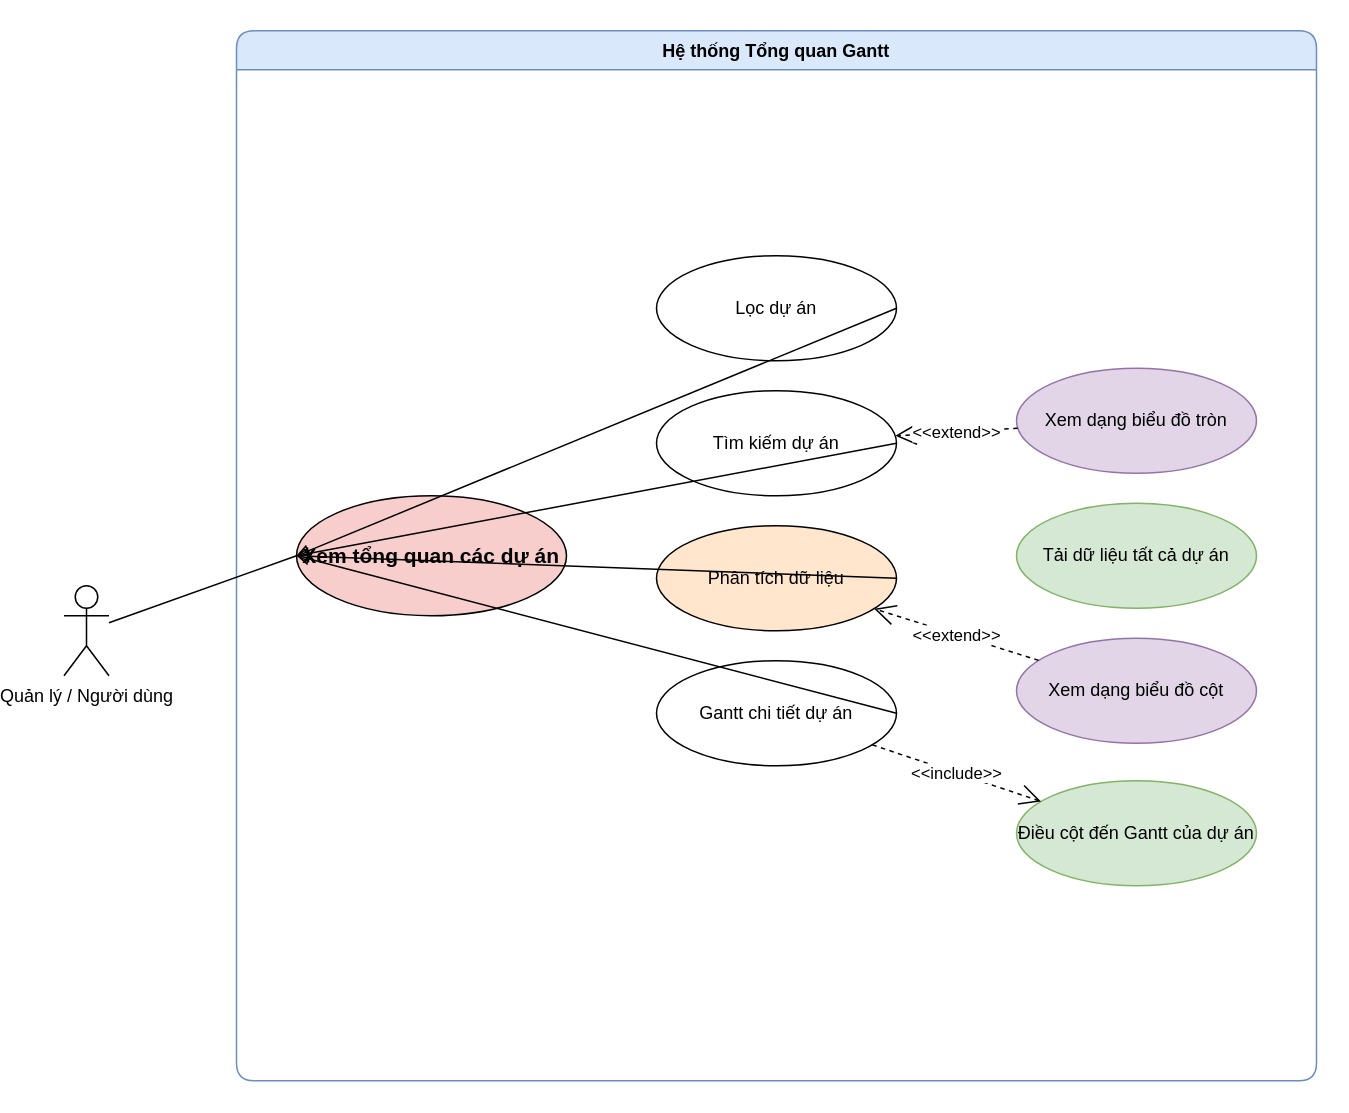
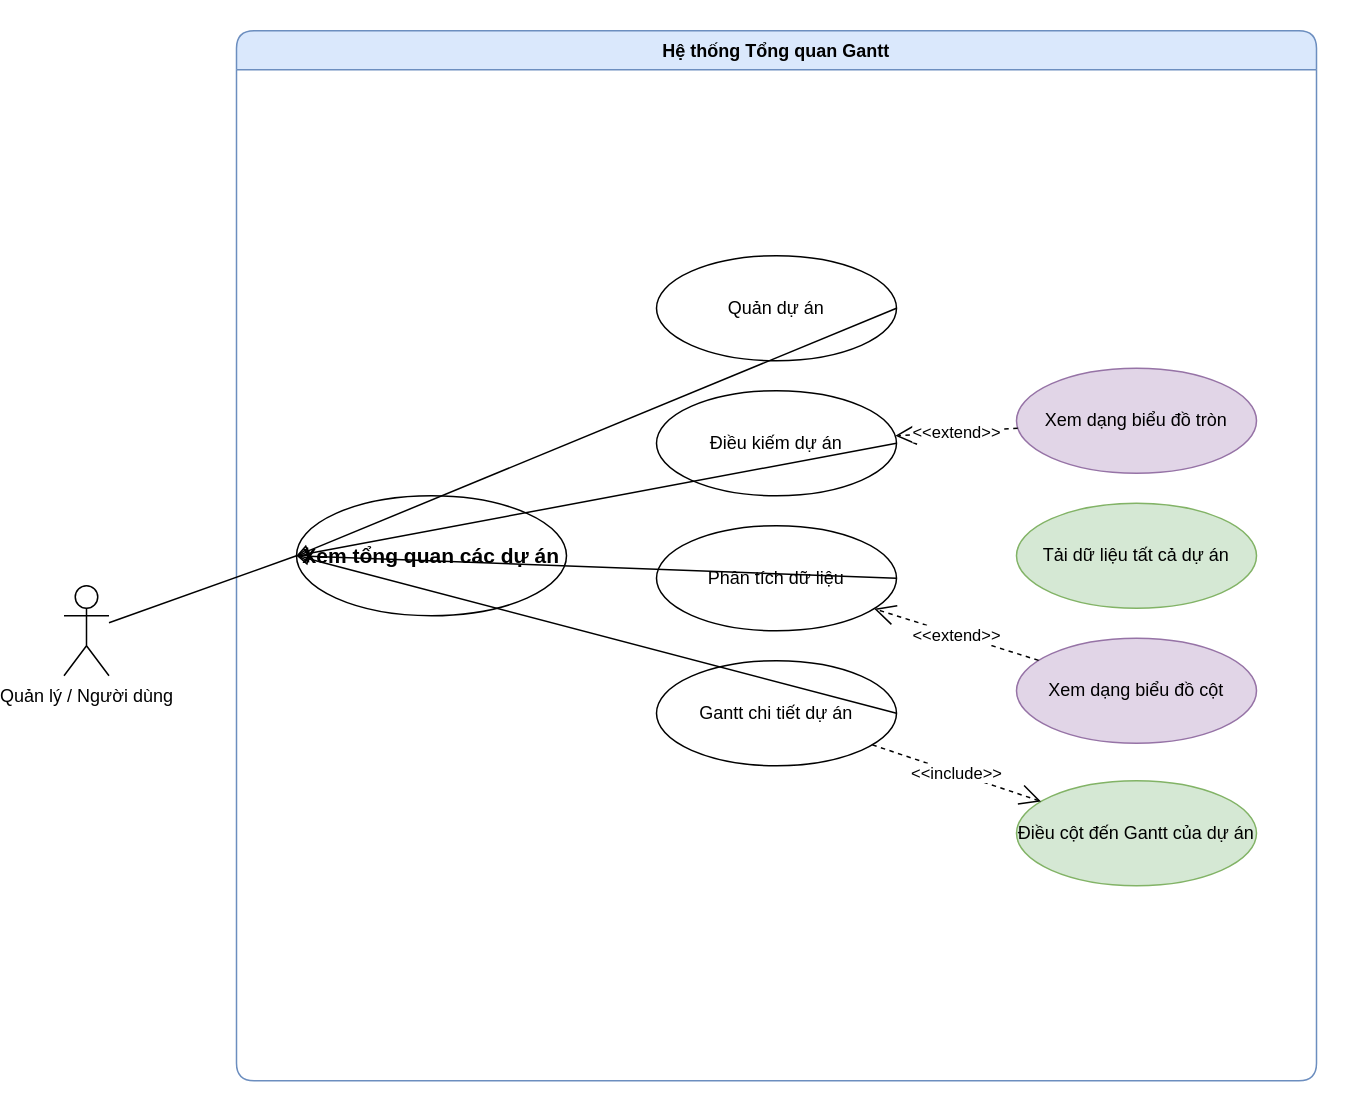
  <mxCell id="0" />
  <mxCell id="1" parent="0" />
  <mxCell id="2" value="Quản lý / Người dùng" style="shape=umlActor;verticalLabelPosition=bottom;verticalAlign=top;html=1;outlineConnect=0;" vertex="1" parent="1"><mxGeometry x="20" y="390" width="30" height="60" as="geometry" /></mxCell>
  <mxCell id="3" value="Hệ thống Tổng quan Gantt" style="swimlane;fontStyle=1;align=center;verticalAlign=top;childLayout=stackLayout;horizontal=1;startSize=26;horizontalStack=0;resizeParent=1;resizeParentMax=0;resizeLast=0;collapsible=0;marginBottom=0;rounded=1;strokeColor=#6c8ebf;fillColor=#dae8fc;" vertex="1" parent="1"><mxGeometry x="135" y="20" width="720" height="700" as="geometry"><mxRectangle x="240" y="40" width="140" height="26" as="alternateBounds" /></mxGeometry></mxCell>
- <mxCell id="4" value="Xem tổng quan các dự án" style="ellipse;whiteSpace=wrap;html=1;fillColor=#f8cecc;strokeColor=#000000;fontStyle=1;fontSize=14;" vertex="1" parent="3"><mxGeometry x="40" y="310" width="180" height="80" as="geometry" /></mxCell>
- <mxCell id="5" value="Lọc dự án" style="ellipse;whiteSpace=wrap;html=1;fillColor=#ffffff;strokeColor=#000000;" vertex="1" parent="3"><mxGeometry x="280" y="150" width="160" height="70" as="geometry" /></mxCell>
- <mxCell id="6" value="Tìm kiếm dự án" style="ellipse;whiteSpace=wrap;html=1;fillColor=#ffffff;strokeColor=#000000;" vertex="1" parent="3"><mxGeometry x="280" y="240" width="160" height="70" as="geometry" /></mxCell>
- <mxCell id="7" value="Phân tích dữ liệu" style="ellipse;whiteSpace=wrap;html=1;fillColor=#ffe6cc;strokeColor=#000000;" vertex="1" parent="3"><mxGeometry x="280" y="330" width="160" height="70" as="geometry" /></mxCell>
+ <mxCell id="4" value="Xem tổng quan các dự án" style="ellipse;whiteSpace=wrap;html=1;fillColor=#ffffff;strokeColor=#000000;fontStyle=1;fontSize=14;" vertex="1" parent="3"><mxGeometry x="40" y="310" width="180" height="80" as="geometry" /></mxCell>
+ <mxCell id="5" value="Quản dự án" style="ellipse;whiteSpace=wrap;html=1;fillColor=#ffffff;strokeColor=#000000;" vertex="1" parent="3"><mxGeometry x="280" y="150" width="160" height="70" as="geometry" /></mxCell>
+ <mxCell id="6" value="Điều kiếm dự án" style="ellipse;whiteSpace=wrap;html=1;fillColor=#ffffff;strokeColor=#000000;" vertex="1" parent="3"><mxGeometry x="280" y="240" width="160" height="70" as="geometry" /></mxCell>
+ <mxCell id="7" value="Phân tích dữ liệu" style="ellipse;whiteSpace=wrap;html=1;fillColor=#ffffff;strokeColor=#000000;" vertex="1" parent="3"><mxGeometry x="280" y="330" width="160" height="70" as="geometry" /></mxCell>
  <mxCell id="8" value="Gantt chi tiết dự án" style="ellipse;whiteSpace=wrap;html=1;fillColor=#ffffff;strokeColor=#000000;" vertex="1" parent="3"><mxGeometry x="280" y="420" width="160" height="70" as="geometry" /></mxCell>
  <mxCell id="9" value="Tải dữ liệu tất cả dự án" style="ellipse;whiteSpace=wrap;html=1;fillColor=#d5e8d4;strokeColor=#82b366;" vertex="1" parent="3"><mxGeometry x="520" y="315" width="160" height="70" as="geometry" /></mxCell>
  <mxCell id="10" value="Xem dạng biểu đồ tròn" style="ellipse;whiteSpace=wrap;html=1;fillColor=#e1d5e7;strokeColor=#9673a6;" vertex="1" parent="3"><mxGeometry x="520" y="225" width="160" height="70" as="geometry" /></mxCell>
  <mxCell id="11" value="Xem dạng biểu đồ cột" style="ellipse;whiteSpace=wrap;html=1;fillColor=#e1d5e7;strokeColor=#9673a6;" vertex="1" parent="3"><mxGeometry x="520" y="405" width="160" height="70" as="geometry" /></mxCell>
  <mxCell id="12" value="Điều cột đến Gantt của dự án" style="ellipse;whiteSpace=wrap;html=1;fillColor=#d5e8d4;strokeColor=#82b366;" vertex="1" parent="3"><mxGeometry x="520" y="500" width="160" height="70" as="geometry" /></mxCell>
  <mxCell id="13" value="" style="endArrow=none;html=1;rounded=0;entryX=0;entryY=0.5;entryDx=0;entryDy=0;" edge="1" parent="1" source="2" target="4"><mxGeometry width="50" height="50" relative="1" as="geometry"><mxPoint x="55" y="360" as="sourcePoint" /><mxPoint x="185" y="330" as="targetPoint" /></mxGeometry></mxCell>
  <mxCell id="14" value="" style="endArrow=block;endFill=0;html=1;rounded=0;entryX=0;entryY=0.5;entryDx=0;entryDy=0;exitX=1;exitY=0.5;exitDx=0;exitDy=0;" edge="1" parent="1" source="5" target="4"><mxGeometry width="50" height="50" relative="1" as="geometry"><mxPoint x="345" y="175" as="sourcePoint" /><mxPoint x="125" y="330" as="targetPoint" /></mxGeometry></mxCell>
  <mxCell id="15" value="" style="endArrow=block;endFill=0;html=1;rounded=0;entryX=0;entryY=0.5;entryDx=0;entryDy=0;exitX=1;exitY=0.5;exitDx=0;exitDy=0;" edge="1" parent="1" source="6" target="4"><mxGeometry width="50" height="50" relative="1" as="geometry"><mxPoint x="345" y="265" as="sourcePoint" /><mxPoint x="125" y="340" as="targetPoint" /></mxGeometry></mxCell>
  <mxCell id="16" value="" style="endArrow=block;endFill=0;html=1;rounded=0;entryX=0;entryY=0.5;entryDx=0;entryDy=0;exitX=1;exitY=0.5;exitDx=0;exitDy=0;" edge="1" parent="1" source="7" target="4"><mxGeometry width="50" height="50" relative="1" as="geometry"><mxPoint x="345" y="355" as="sourcePoint" /><mxPoint x="125" y="350" as="targetPoint" /></mxGeometry></mxCell>
  <mxCell id="17" value="" style="endArrow=block;endFill=0;html=1;rounded=0;entryX=0;entryY=0.5;entryDx=0;entryDy=0;exitX=1;exitY=0.5;exitDx=0;exitDy=0;" edge="1" parent="1" source="8" target="4"><mxGeometry width="50" height="50" relative="1" as="geometry"><mxPoint x="345" y="445" as="sourcePoint" /><mxPoint x="125" y="360" as="targetPoint" /></mxGeometry></mxCell>
  <mxCell id="18" value="&lt;div&gt;&amp;lt;&amp;lt;extend&amp;gt;&amp;gt;&lt;/div&gt;" style="endArrow=open;endSize=12;dashed=1;html=1;rounded=0;" edge="1" parent="1" source="10" target="6"><mxGeometry width="100" height="100" relative="1" as="geometry"><mxPoint x="405" y="240" as="sourcePoint" /><mxPoint x="345" y="345" as="targetPoint" /></mxGeometry></mxCell>
  <mxCell id="19" value="&lt;div&gt;&amp;lt;&amp;lt;extend&amp;gt;&amp;gt;&lt;/div&gt;" style="endArrow=open;endSize=12;dashed=1;html=1;rounded=0;" edge="1" parent="1" source="11" target="7"><mxGeometry width="100" height="100" relative="1" as="geometry"><mxPoint x="405" y="420" as="sourcePoint" /><mxPoint x="345" y="355" as="targetPoint" /></mxGeometry></mxCell>
  <mxCell id="20" value="&lt;div&gt;&amp;lt;&amp;lt;include&amp;gt;&amp;gt;&lt;/div&gt;" style="endArrow=open;endSize=12;dashed=1;html=1;rounded=0;" edge="1" parent="1" source="8" target="12"><mxGeometry width="100" height="100" relative="1" as="geometry"><mxPoint x="345" y="445" as="sourcePoint" /><mxPoint x="405" y="515" as="targetPoint" /></mxGeometry></mxCell>
